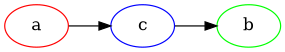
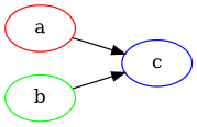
  digraph {
    rankdir=LR
    a [color=red]
    c [color=blue]
    b [color=green]
    a -> c
-   c -> b
+   b -> c
  }
